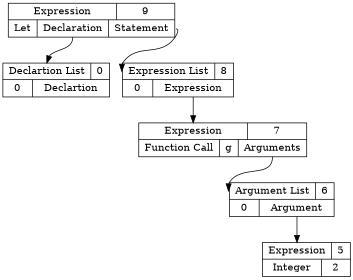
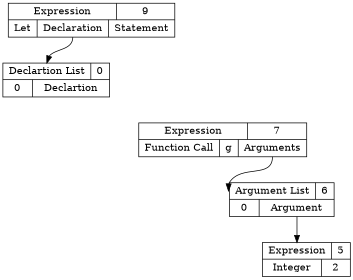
  digraph {
    node [shape=record]
    edge [headport=ptr tailport=pos0]
    n1 [label="{ { <ptr> Expression | 9 } |{ Let | <dec> Declaration | <stmt> Statement } } "]
    n2 [label="{ { <ptr> Declartion List | 0 } | { 0 | <pos0> Declartion } }"]
-   n3 [label="{ { <ptr> Expression List | 8 } | { 0 | <pos0> Expression } }"]
    n4 [label="{ { <ptr> Expression | 7 } |{ Function Call | g | <argpos> Arguments} }"]
    n5 [label="{ { <ptr> Argument List | 6 } | { 0 | <pos0> Argument } }"]
    n6 [label="{ { <ptr> Expression | 5 } |{ Integer | 2 } }"]
    n1 -> n2 [tailport=dec]
-   n1 -> n3 [tailport=stmt]
-   n3 -> n4
    n4 -> n5 [tailport=argpos]
    n5 -> n6
  }
